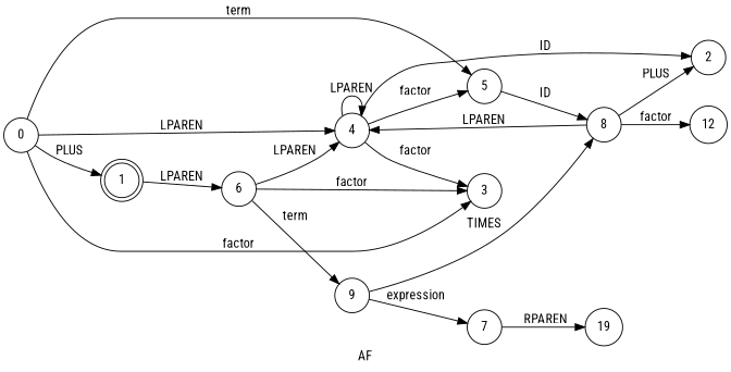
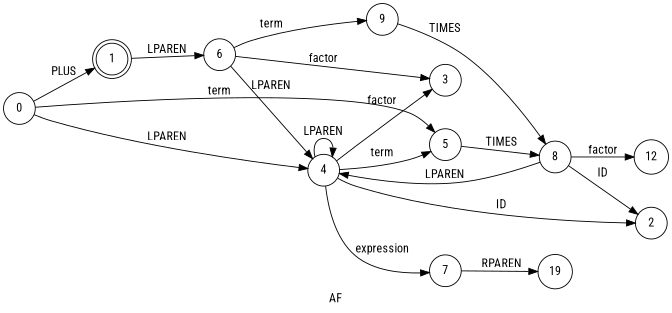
  digraph {
    fontname="Roboto Condensed"
    label=AF
    rankdir=LR
    node [fontname="Roboto Condensed" shape=circle]
    edge [fontname="Roboto Condensed"]
    n1 [label=0]
    n2 [label=1 shape=doublecircle]
    n3 [label=3]
    n4 [label=4]
    n5 [label=5]
    n6 [label=6]
    n7 [label=2]
    n8 [label=7]
    n9 [label=8]
    n10 [label=9]
    n11 [label=19]
    n12 [label=12]
    n1 -> n2 [label=PLUS]
-   n1 -> n3 [label=factor]
    n1 -> n4 [label=LPAREN]
    n1 -> n5 [label=term]
    n2 -> n6 [label=LPAREN]
    n4 -> n3 [label=factor]
    n4 -> n4 [label=LPAREN]
-   n4 -> n5 [label=factor]
+   n4 -> n5 [label=term]
    n4 -> n7 [label=ID]
-   n10 -> n8 [label=expression]
-   n5 -> n9 [label=ID]
+   n4 -> n8 [label=expression]
+   n5 -> n9 [label=TIMES]
    n6 -> n3 [label=factor]
    n6 -> n4 [label=LPAREN]
    n6 -> n10 [label=term]
    n8 -> n11 [label=RPAREN]
    n9 -> n4 [label=LPAREN]
-   n9 -> n7 [label=PLUS]
+   n9 -> n7 [label=ID]
    n9 -> n12 [label=factor]
    n10 -> n9 [label=TIMES]
  }
